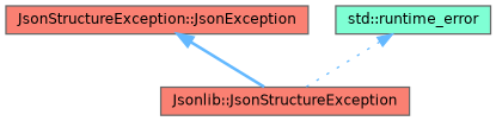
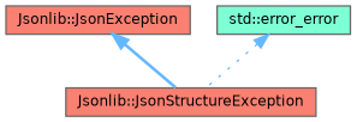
  digraph {
    node [color=gray40 fillcolor=salmon fontname=Helvetica fontsize=10 shape=box style=filled]
    edge [color=steelblue1 dir=back fontname=Helvetica fontsize=10 labelfontname=Helvetica labelfontsize=10]
    n1 [fontcolor=black height=0.2 label="Jsonlib::JsonStructureException" width=0.4]
-   n2 [height=0.2 label="JsonStructureException::JsonException" width=0.4]
-   n3 [fillcolor=aquamarine height=0.2 label="std::runtime_error" width=0.4]
+   n2 [height=0.2 label="Jsonlib::JsonException" width=0.4]
+   n3 [fillcolor=aquamarine height=0.2 label="std::error_error" width=0.4]
    n2 -> n1 [style=bold]
    n3 -> n1 [style=dotted]
  }
